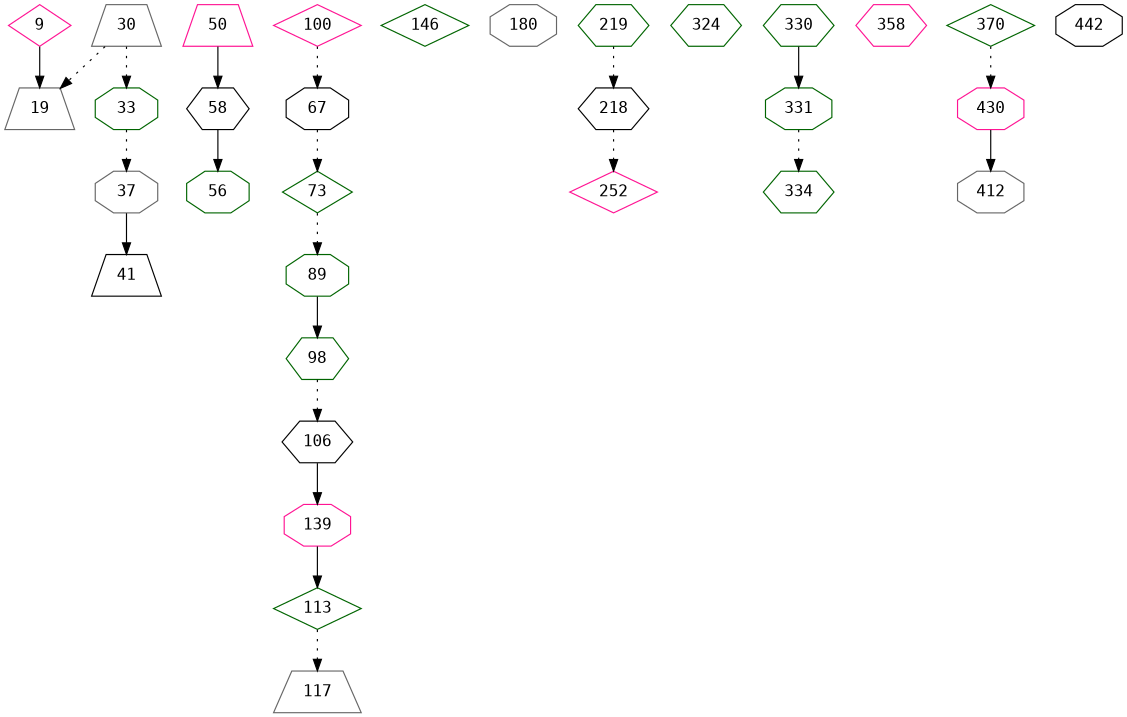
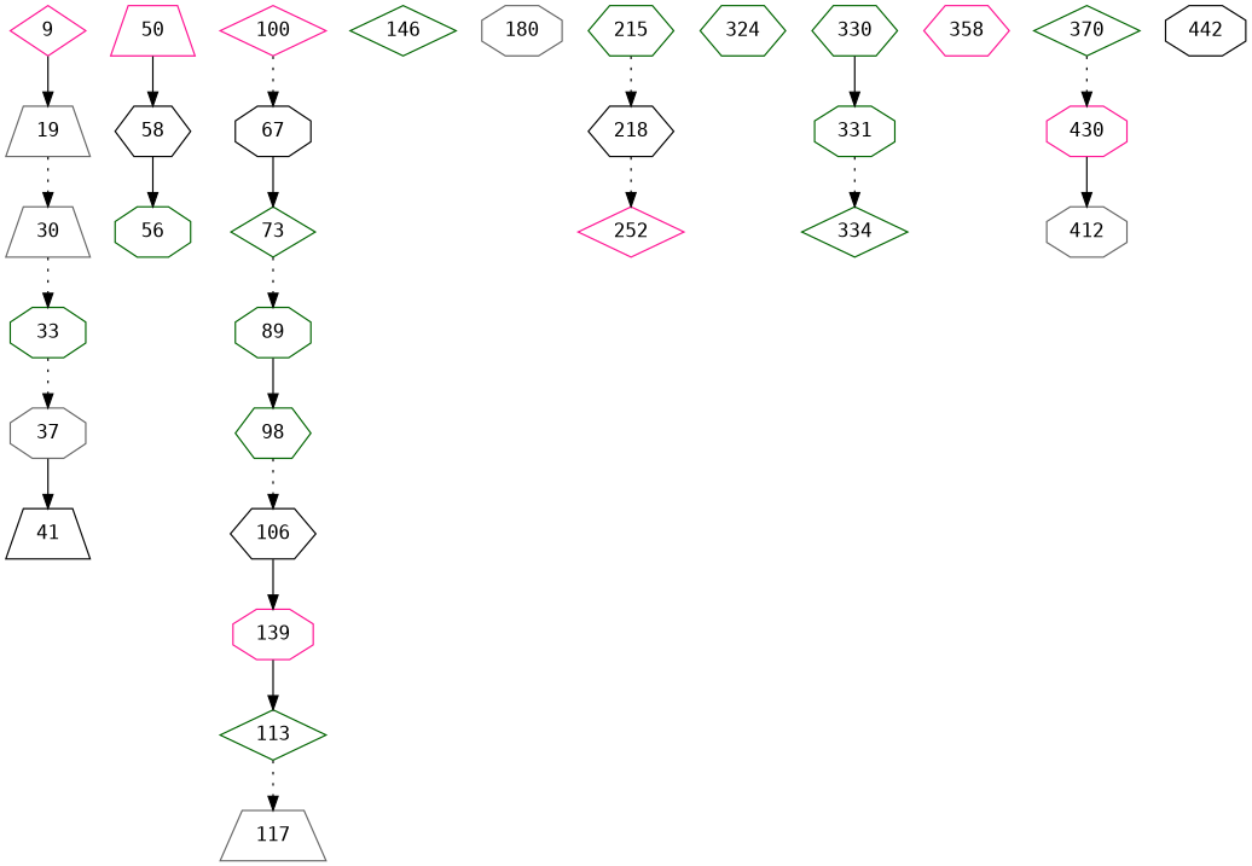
  strict digraph {
    fontname="DejaVu Sans Mono"
    node [color=darkgreen fontname="DejaVu Sans Mono" shape=octagon]
    edge [fontname="DejaVu Sans Mono" style=dotted]
    9 [color=deeppink contraction="{10: {}}" shape=diamond]
    19 [color=gray40 shape=trapezium]
    30 [color=gray40 shape=trapezium]
    33
    37 [color=gray40]
    41 [color=black contraction="{43: {'contraction': {49: {}}}}" shape=trapezium]
    58 [color=black contraction="{64: {}}" shape=hexagon]
    56
    n9 [color=deeppink label=50 shape=trapezium]
    100 [color=deeppink contraction="{68: {}}" shape=diamond]
    67 [color=black]
    73 [shape=diamond]
    89
    98 [shape=hexagon]
    106 [color=black shape=hexagon]
    n16 [color=deeppink label=139]
    113 [shape=diamond]
    117 [color=gray40 contraction="{119: {'contraction': {125: {}}}}" shape=trapezium]
    146 [contraction="{145: {'contraction': {159: {'contraction': {158: {}}}}}}" shape=diamond]
    180 [color=gray40 contraction="{193: {'contraction': {179: {'contraction': {192: {'contraction': {170: {'contraction': {169: {}}}}}}}}}}"]
-   215 [contraction="{239: {}}" shape=hexagon label=219]
+   215 [contraction="{239: {}}" shape=hexagon]
    218 [color=black shape=hexagon]
    252 [color=deeppink contraction="{251: {}}" shape=diamond]
    324 [contraction="{310: {'contraction': {312: {'contraction': {313: {'contraction': {320: {'contraction': {321: {'contraction': {322: {'contraction': {323: {'contraction': {271: {'contraction': {272: {'contraction': {273: {'contraction': {289: {'contraction': {305: {'contraction': {308: {'contraction': {309: {'contraction': {311: {'contraction': {327: {'contraction': {328: {'contraction': {268: {'contraction': {269: {'contraction': {270: {'contraction': {284: {'contraction': {285: {'contraction': {286: {'contraction': {287: {'contraction': {288: {'contraction': {296: {'contraction': {301: {'contraction': {302: {'contraction': {303: {'contraction': {304: {'contraction': {306: {'contraction': {307: {'contraction': {325: {'contraction': {326: {'contraction': {266: {'contraction': {267: {'contraction': {279: {'contraction': {280: {'contraction': {281: {'contraction': {282: {'contraction': {283: {'contraction': {292: {'contraction': {293: {'contraction': {294: {'contraction': {295: {'contraction': {299: {'contraction': {300: {'contraction': {314: {'contraction': {275: {'contraction': {277: {'contraction': {278: {'contraction': {290: {'contraction': {291: {'contraction': {297: {'contraction': {298: {'contraction': {276: {}}}}}}}}}}}}}}}}}}}}}}}}}}}}}}}}}}}}}}}}}}}}}}}}}}}}}}}}}}}}}}}}}}}}}}}}}}}}}}}}}}}}}}}}}}}}}}}}}}}}}}}}}}}}}}}}" shape=hexagon]
    330 [contraction="{341: {'contraction': {356: {}}}}" shape=hexagon]
    331
-   334 [contraction="{354: {'contraction': {355: {'contraction': {357: {'contraction': {353: {'contraction': {345: {}}}}}}}}}}" shape=hexagon]
+   334 [contraction="{354: {'contraction': {355: {'contraction': {357: {'contraction': {353: {'contraction': {345: {}}}}}}}}}}" shape=diamond]
    358 [color=deeppink shape=hexagon]
    370 [contraction="{405: {}}" shape=diamond]
    430 [color=deeppink]
    412 [color=gray40 contraction="{384: {}}"]
    442 [color=black]
    9 -> 19 [style=solid]
-   30 -> 19
+   19 -> 30
    30 -> 33
    33 -> 37
    37 -> 41 [style=solid]
    58 -> 56 [style=solid]
    n9 -> 58 [style=solid]
    100 -> 67
-   67 -> 73
+   67 -> 73 [style=solid]
    73 -> 89
    89 -> 98 [style=solid]
    98 -> 106
    106 -> n16 [style=solid]
    n16 -> 113 [style=solid]
    113 -> 117
    215 -> 218
    218 -> 252
    330 -> 331 [style=solid]
    331 -> 334
    370 -> 430
    430 -> 412 [style=solid]
  }
